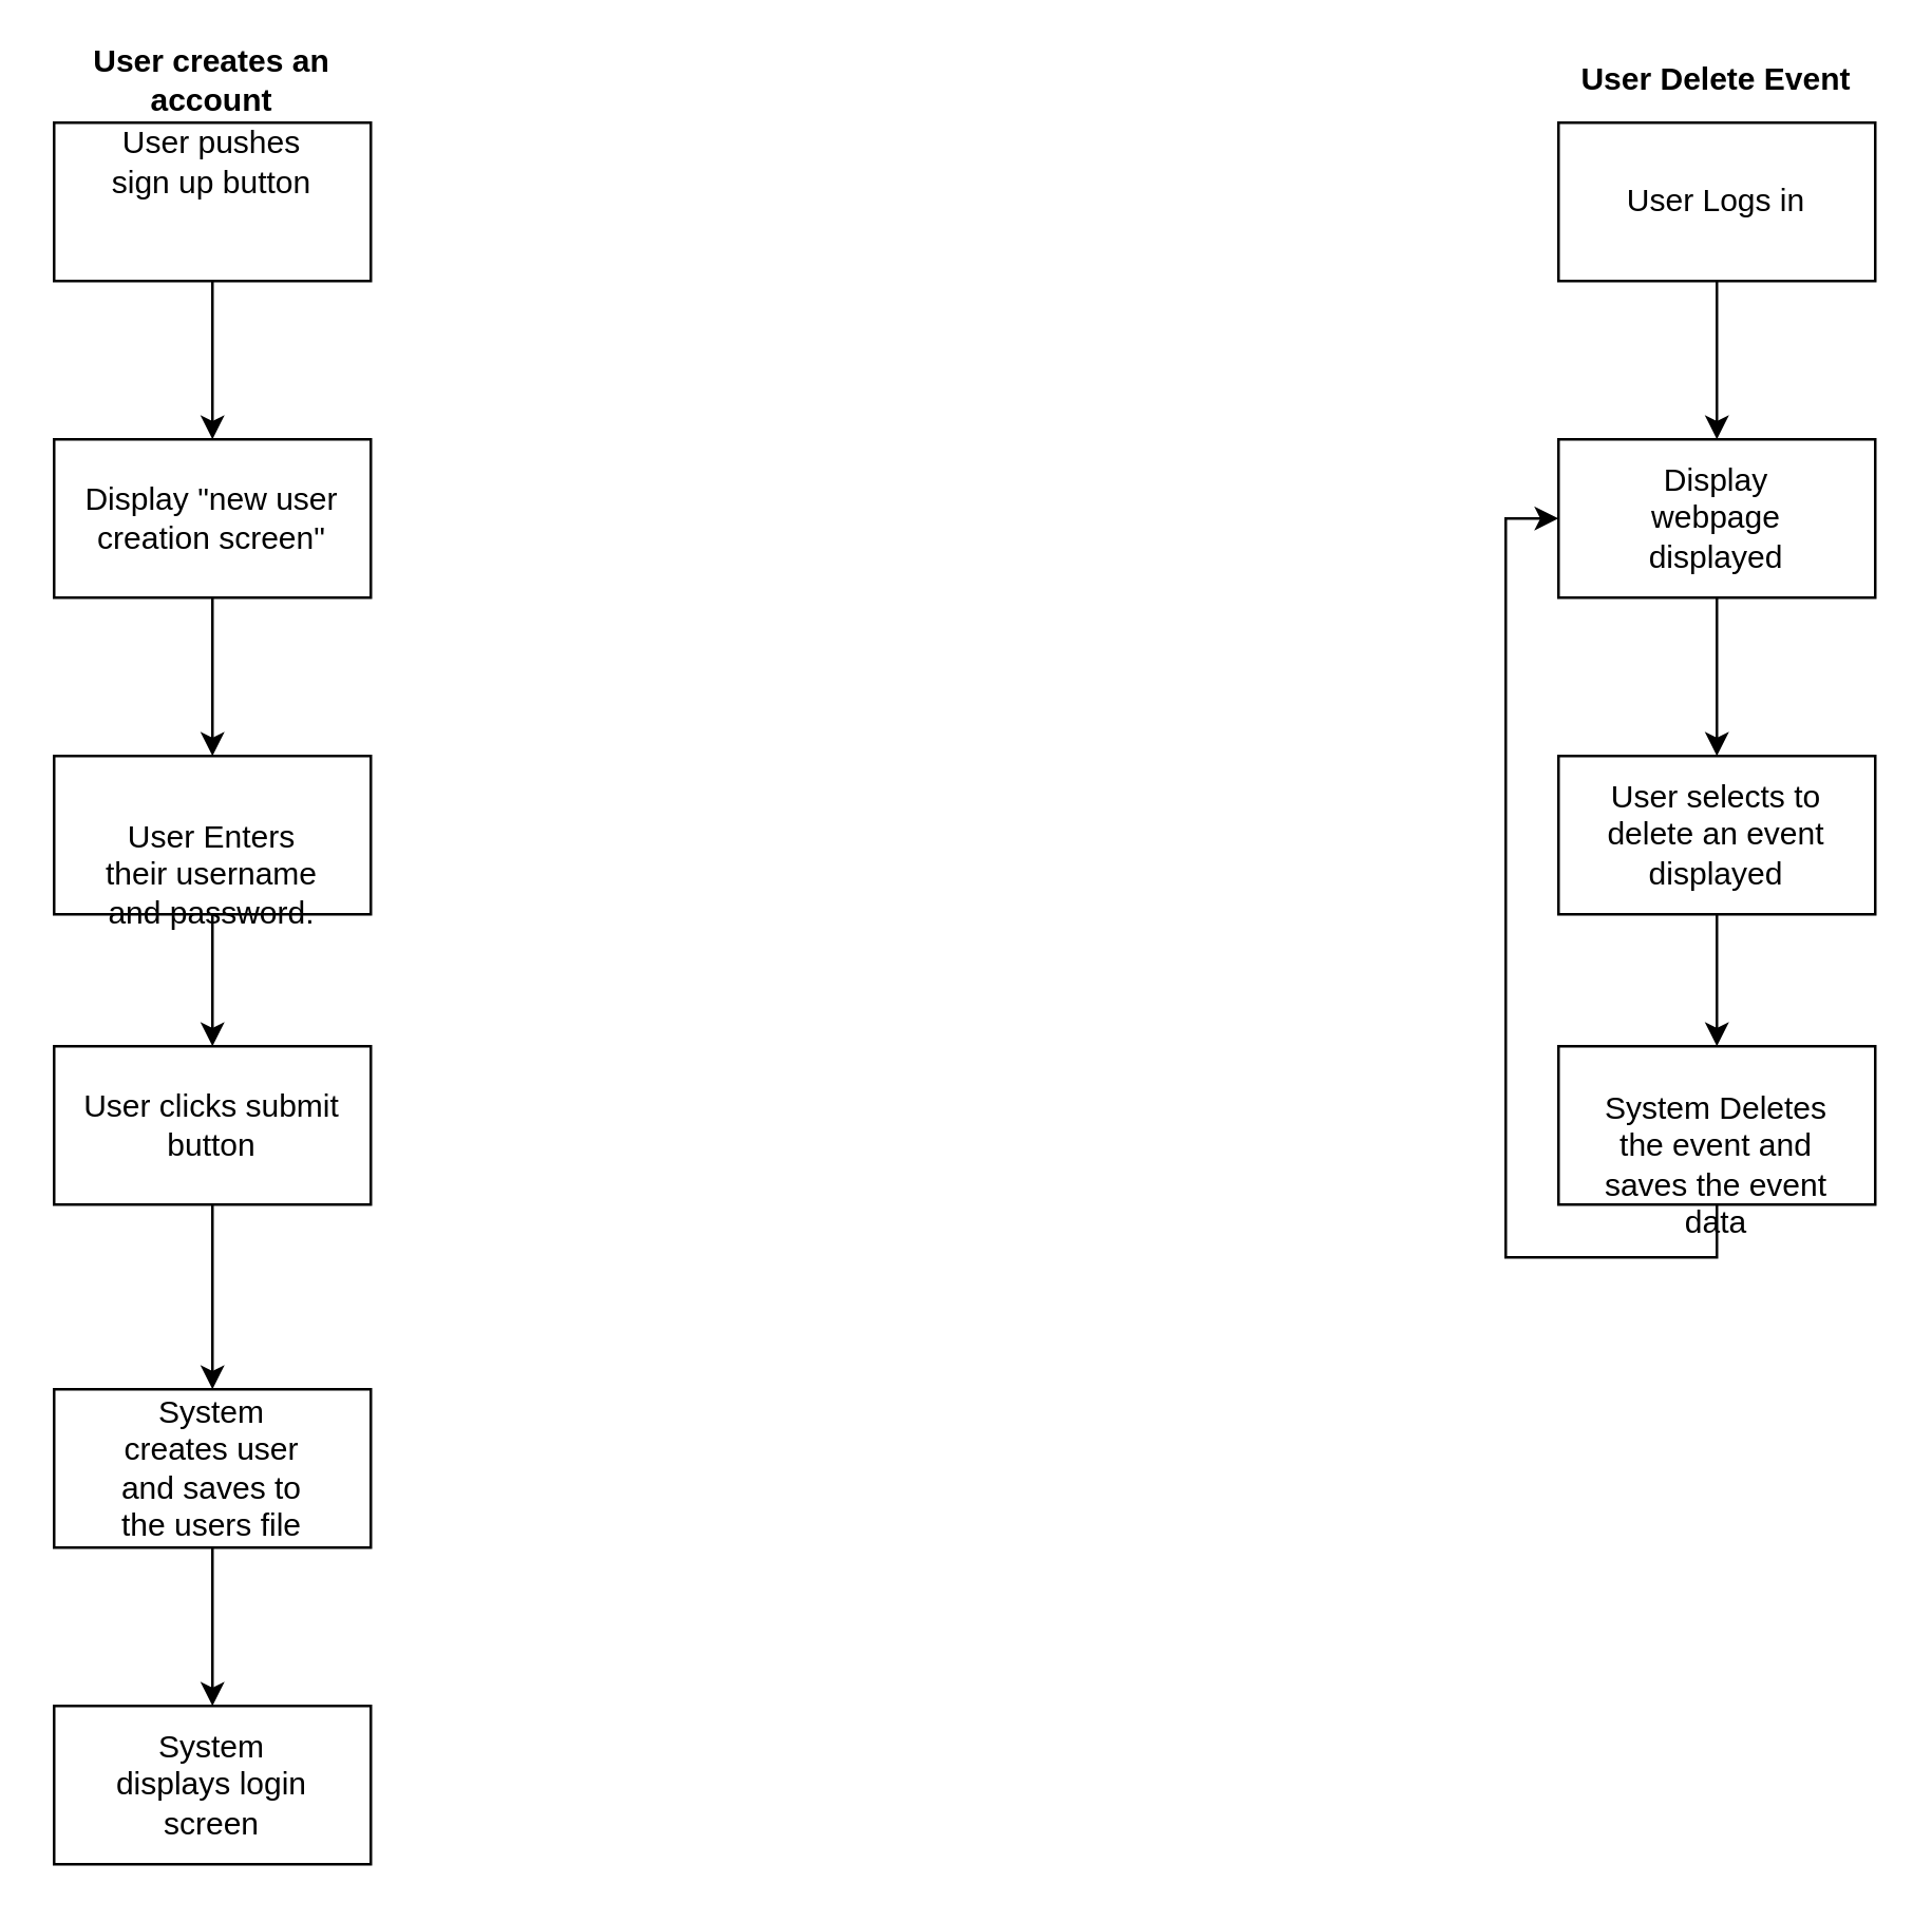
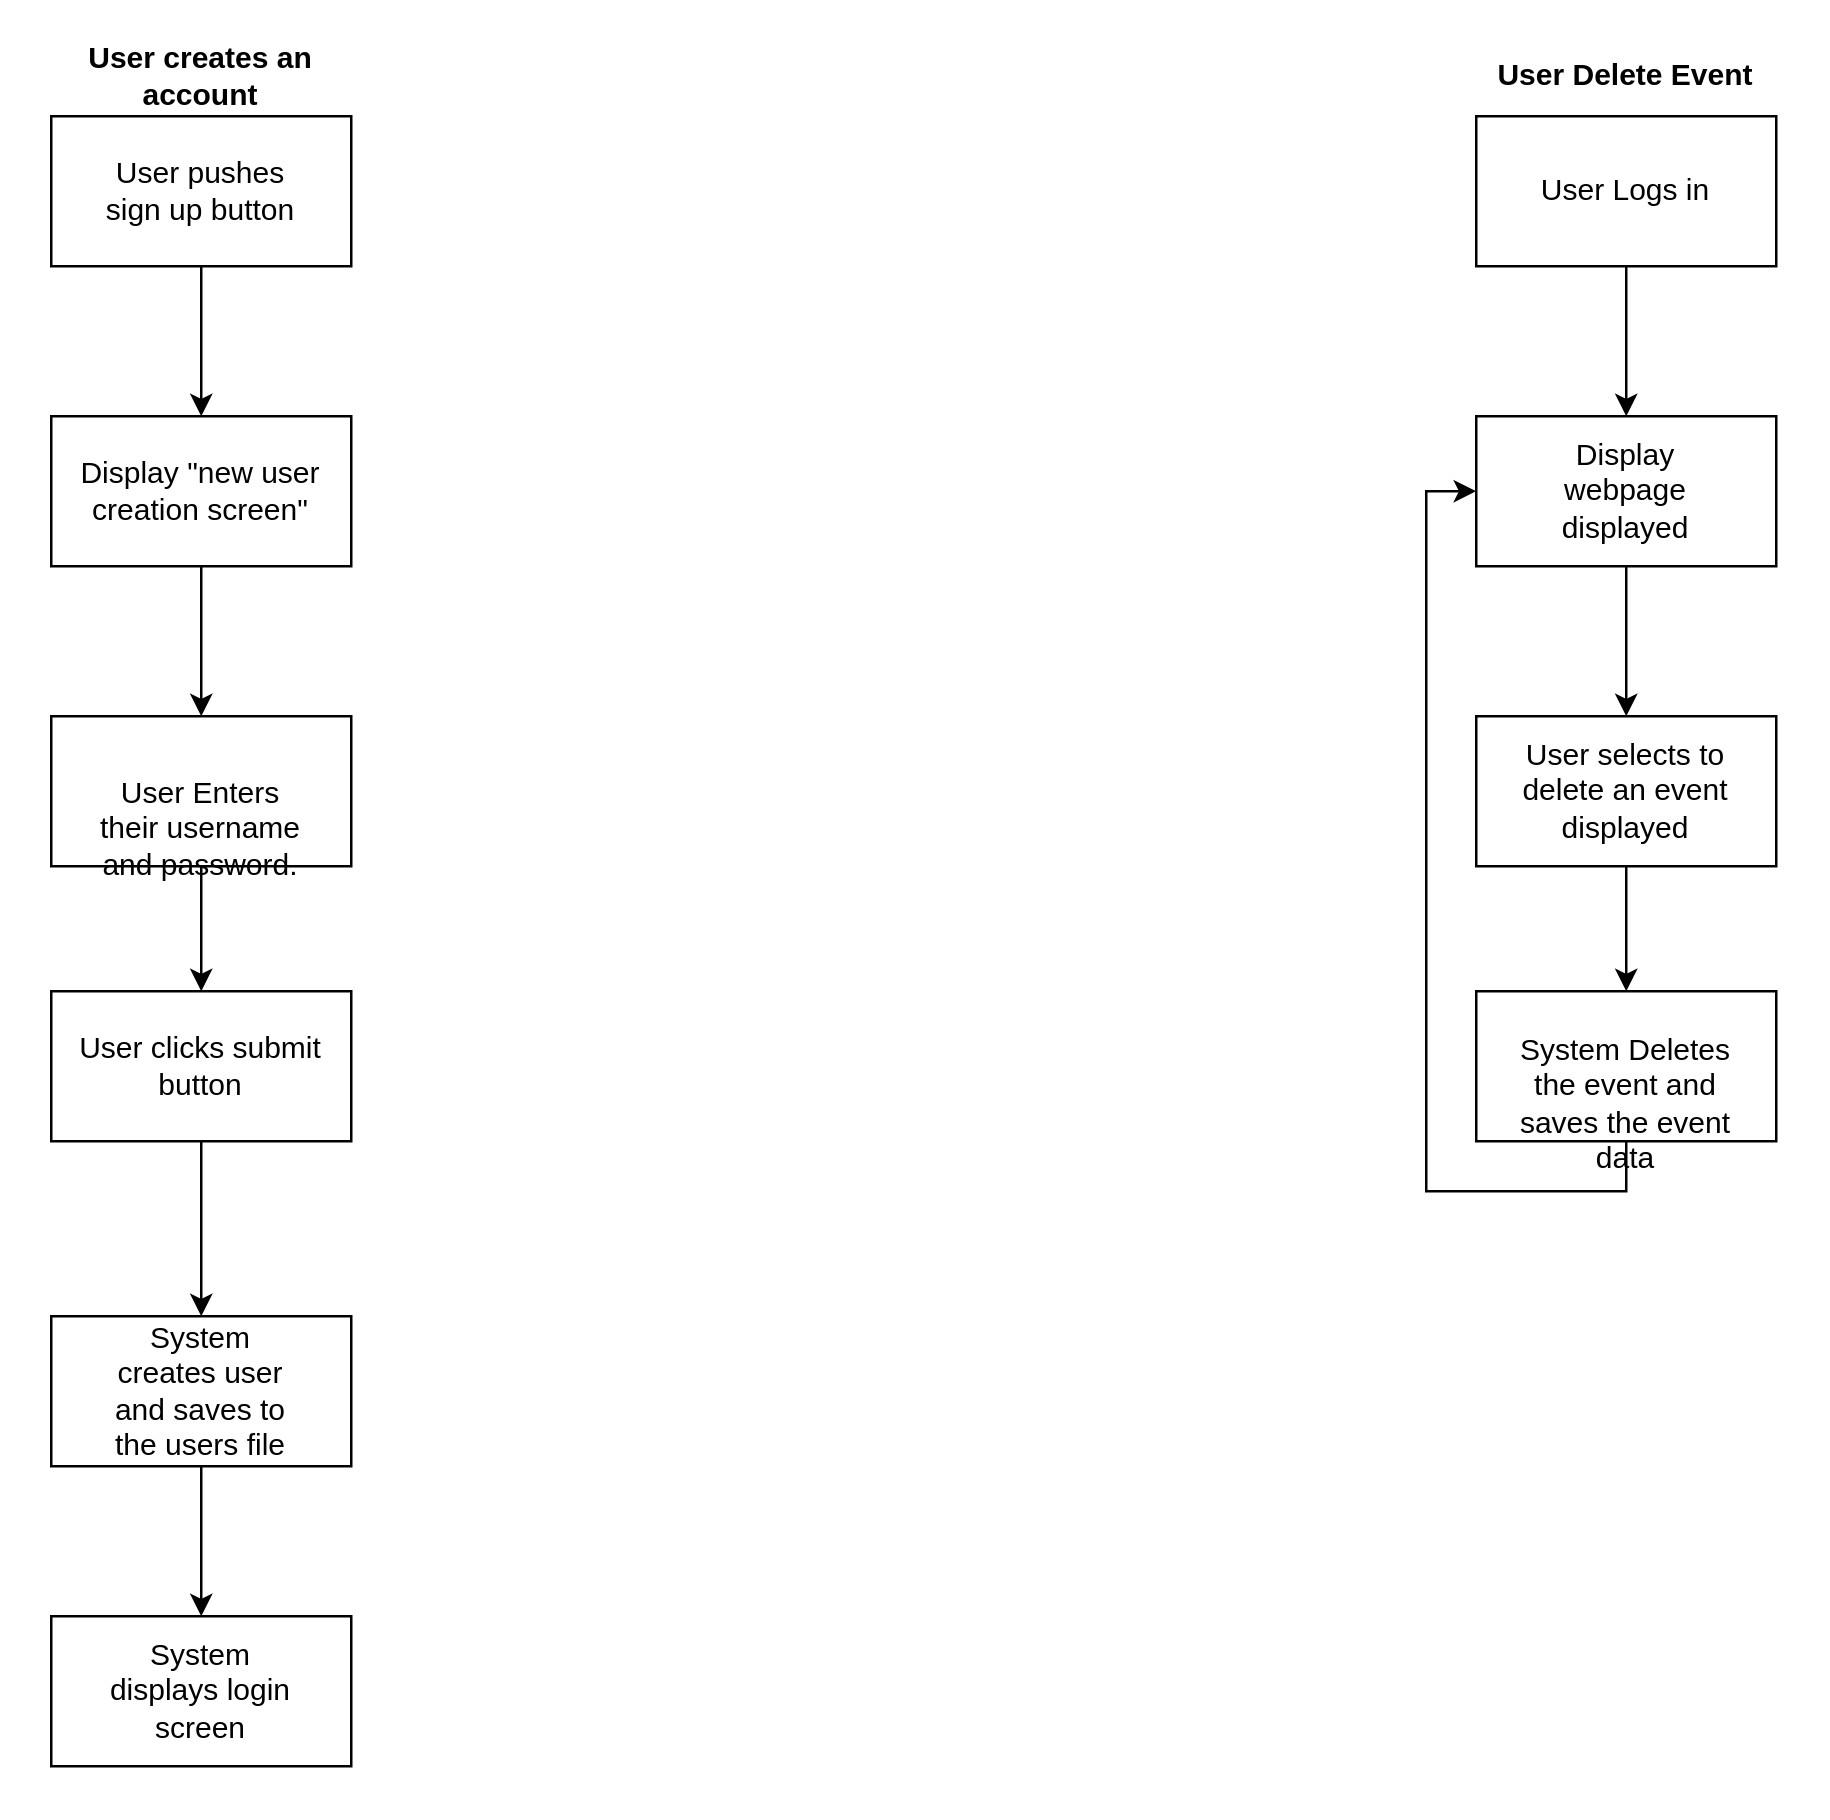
  <mxCell id="0" />
  <mxCell id="1" parent="0" />
  <mxCell id="2" style="edgeStyle=orthogonalEdgeStyle;rounded=0;orthogonalLoop=1;jettySize=auto;html=1;exitX=0.5;exitY=1;exitDx=0;exitDy=0;entryX=0.5;entryY=0;entryDx=0;entryDy=0;" edge="1" parent="1" source="3" target="6"><mxGeometry relative="1" as="geometry" /></mxCell>
  <mxCell id="3" value="" style="rounded=0;whiteSpace=wrap;html=1;" vertex="1" parent="1"><mxGeometry x="20" y="46" width="120" height="60" as="geometry" /></mxCell>
- <mxCell id="4" value="User pushes sign up button" style="text;html=1;strokeColor=none;fillColor=none;align=center;verticalAlign=middle;whiteSpace=wrap;rounded=0;" vertex="1" parent="1"><mxGeometry x="40" y="51" width="80" height="20" as="geometry" /></mxCell>
+ <mxCell id="4" value="User pushes sign up button" style="text;html=1;strokeColor=none;fillColor=none;align=center;verticalAlign=middle;whiteSpace=wrap;rounded=0;" vertex="1" parent="1"><mxGeometry x="40" y="66" width="80" height="20" as="geometry" /></mxCell>
  <mxCell id="5" style="edgeStyle=orthogonalEdgeStyle;rounded=0;orthogonalLoop=1;jettySize=auto;html=1;exitX=0.5;exitY=1;exitDx=0;exitDy=0;entryX=0.5;entryY=0;entryDx=0;entryDy=0;" edge="1" parent="1" source="6" target="9"><mxGeometry relative="1" as="geometry" /></mxCell>
  <mxCell id="6" value="" style="rounded=0;whiteSpace=wrap;html=1;" vertex="1" parent="1"><mxGeometry x="20" y="166" width="120" height="60" as="geometry" /></mxCell>
  <mxCell id="7" value="Display &quot;new user creation screen&quot;" style="text;html=1;strokeColor=none;fillColor=none;align=center;verticalAlign=middle;whiteSpace=wrap;rounded=0;" vertex="1" parent="1"><mxGeometry x="30" y="186" width="100" height="20" as="geometry" /></mxCell>
  <mxCell id="8" style="edgeStyle=orthogonalEdgeStyle;rounded=0;orthogonalLoop=1;jettySize=auto;html=1;exitX=0.5;exitY=1;exitDx=0;exitDy=0;entryX=0.5;entryY=0;entryDx=0;entryDy=0;" edge="1" parent="1" source="9" target="12"><mxGeometry relative="1" as="geometry" /></mxCell>
  <mxCell id="9" value="" style="rounded=0;whiteSpace=wrap;html=1;" vertex="1" parent="1"><mxGeometry x="20" y="286" width="120" height="60" as="geometry" /></mxCell>
  <mxCell id="10" value="User Enters their username and password." style="text;html=1;strokeColor=none;fillColor=none;align=center;verticalAlign=middle;whiteSpace=wrap;rounded=0;" vertex="1" parent="1"><mxGeometry x="35" y="321" width="90" height="20" as="geometry" /></mxCell>
  <mxCell id="11" style="edgeStyle=orthogonalEdgeStyle;rounded=0;orthogonalLoop=1;jettySize=auto;html=1;exitX=0.5;exitY=1;exitDx=0;exitDy=0;entryX=0.5;entryY=0;entryDx=0;entryDy=0;" edge="1" parent="1" source="12" target="15"><mxGeometry relative="1" as="geometry" /></mxCell>
  <mxCell id="12" value="" style="rounded=0;whiteSpace=wrap;html=1;" vertex="1" parent="1"><mxGeometry x="20" y="396" width="120" height="60" as="geometry" /></mxCell>
  <mxCell id="13" value="User clicks submit button" style="text;html=1;strokeColor=none;fillColor=none;align=center;verticalAlign=middle;whiteSpace=wrap;rounded=0;" vertex="1" parent="1"><mxGeometry x="30" y="416" width="100" height="20" as="geometry" /></mxCell>
  <mxCell id="14" style="edgeStyle=orthogonalEdgeStyle;rounded=0;orthogonalLoop=1;jettySize=auto;html=1;exitX=0.5;exitY=1;exitDx=0;exitDy=0;entryX=0.5;entryY=0;entryDx=0;entryDy=0;" edge="1" parent="1" source="15" target="17"><mxGeometry relative="1" as="geometry" /></mxCell>
  <mxCell id="15" value="" style="rounded=0;whiteSpace=wrap;html=1;" vertex="1" parent="1"><mxGeometry x="20" y="526" width="120" height="60" as="geometry" /></mxCell>
  <mxCell id="16" value="System creates user and saves to the users file" style="text;html=1;strokeColor=none;fillColor=none;align=center;verticalAlign=middle;whiteSpace=wrap;rounded=0;" vertex="1" parent="1"><mxGeometry x="40" y="546" width="80" height="20" as="geometry" /></mxCell>
  <mxCell id="17" value="" style="rounded=0;whiteSpace=wrap;html=1;" vertex="1" parent="1"><mxGeometry x="20" y="646" width="120" height="60" as="geometry" /></mxCell>
  <mxCell id="18" value="System displays login screen" style="text;html=1;strokeColor=none;fillColor=none;align=center;verticalAlign=middle;whiteSpace=wrap;rounded=0;" vertex="1" parent="1"><mxGeometry x="40" y="666" width="80" height="20" as="geometry" /></mxCell>
  <mxCell id="19" value="User creates an account" style="text;html=1;strokeColor=none;fillColor=none;align=center;verticalAlign=middle;whiteSpace=wrap;rounded=0;fontStyle=1" vertex="1" parent="1"><mxGeometry x="20" y="20" width="120" height="20" as="geometry" /></mxCell>
  <mxCell id="20" style="edgeStyle=orthogonalEdgeStyle;rounded=0;orthogonalLoop=1;jettySize=auto;html=1;exitX=0.5;exitY=1;exitDx=0;exitDy=0;entryX=0.5;entryY=0;entryDx=0;entryDy=0;" edge="1" parent="1" source="21" target="24"><mxGeometry relative="1" as="geometry" /></mxCell>
  <mxCell id="21" value="" style="rounded=0;whiteSpace=wrap;html=1;" vertex="1" parent="1"><mxGeometry x="590" y="46" width="120" height="60" as="geometry" /></mxCell>
  <mxCell id="22" value="User Logs in" style="text;html=1;strokeColor=none;fillColor=none;align=center;verticalAlign=middle;whiteSpace=wrap;rounded=0;" vertex="1" parent="1"><mxGeometry x="610" y="66" width="80" height="20" as="geometry" /></mxCell>
  <mxCell id="23" style="edgeStyle=orthogonalEdgeStyle;rounded=0;orthogonalLoop=1;jettySize=auto;html=1;exitX=0.5;exitY=1;exitDx=0;exitDy=0;entryX=0.5;entryY=0;entryDx=0;entryDy=0;" edge="1" parent="1" source="24" target="27"><mxGeometry relative="1" as="geometry" /></mxCell>
  <mxCell id="24" value="" style="rounded=0;whiteSpace=wrap;html=1;" vertex="1" parent="1"><mxGeometry x="590" y="166" width="120" height="60" as="geometry" /></mxCell>
  <mxCell id="25" value="Display webpage displayed" style="text;html=1;strokeColor=none;fillColor=none;align=center;verticalAlign=middle;whiteSpace=wrap;rounded=0;" vertex="1" parent="1"><mxGeometry x="630" y="186" width="40" height="20" as="geometry" /></mxCell>
  <mxCell id="26" style="edgeStyle=orthogonalEdgeStyle;rounded=0;orthogonalLoop=1;jettySize=auto;html=1;exitX=0.5;exitY=1;exitDx=0;exitDy=0;entryX=0.5;entryY=0;entryDx=0;entryDy=0;" edge="1" parent="1" source="27" target="30"><mxGeometry relative="1" as="geometry" /></mxCell>
  <mxCell id="27" value="" style="rounded=0;whiteSpace=wrap;html=1;" vertex="1" parent="1"><mxGeometry x="590" y="286" width="120" height="60" as="geometry" /></mxCell>
  <mxCell id="28" value="User selects to delete an event displayed" style="text;html=1;strokeColor=none;fillColor=none;align=center;verticalAlign=middle;whiteSpace=wrap;rounded=0;" vertex="1" parent="1"><mxGeometry x="600" y="306" width="100" height="20" as="geometry" /></mxCell>
  <mxCell id="29" style="edgeStyle=orthogonalEdgeStyle;rounded=0;orthogonalLoop=1;jettySize=auto;html=1;exitX=0.5;exitY=1;exitDx=0;exitDy=0;entryX=0;entryY=0.5;entryDx=0;entryDy=0;" edge="1" parent="1" source="30" target="24"><mxGeometry relative="1" as="geometry" /></mxCell>
  <mxCell id="30" value="" style="rounded=0;whiteSpace=wrap;html=1;" vertex="1" parent="1"><mxGeometry x="590" y="396" width="120" height="60" as="geometry" /></mxCell>
  <mxCell id="31" value="System Deletes the event and saves the event data" style="text;html=1;strokeColor=none;fillColor=none;align=center;verticalAlign=middle;whiteSpace=wrap;rounded=0;" vertex="1" parent="1"><mxGeometry x="600" y="431" width="100" height="20" as="geometry" /></mxCell>
  <mxCell id="32" value="User Delete Event" style="text;html=1;strokeColor=none;fillColor=none;align=center;verticalAlign=middle;whiteSpace=wrap;rounded=0;fontStyle=1" vertex="1" parent="1"><mxGeometry x="590" y="20" width="120" height="20" as="geometry" /></mxCell>
